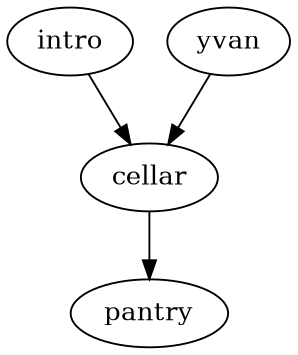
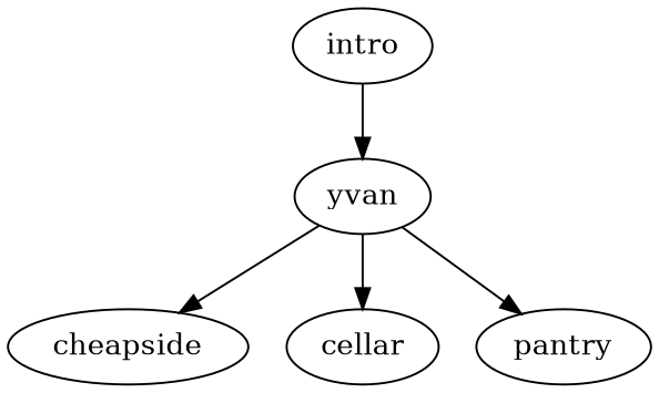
  digraph {
    intro
    yvan
+   cheapside
    cellar
    pantry
-   intro -> cellar
+   intro -> yvan
+   yvan -> cheapside
    yvan -> cellar
-   cellar -> pantry
+   yvan -> pantry
  }
